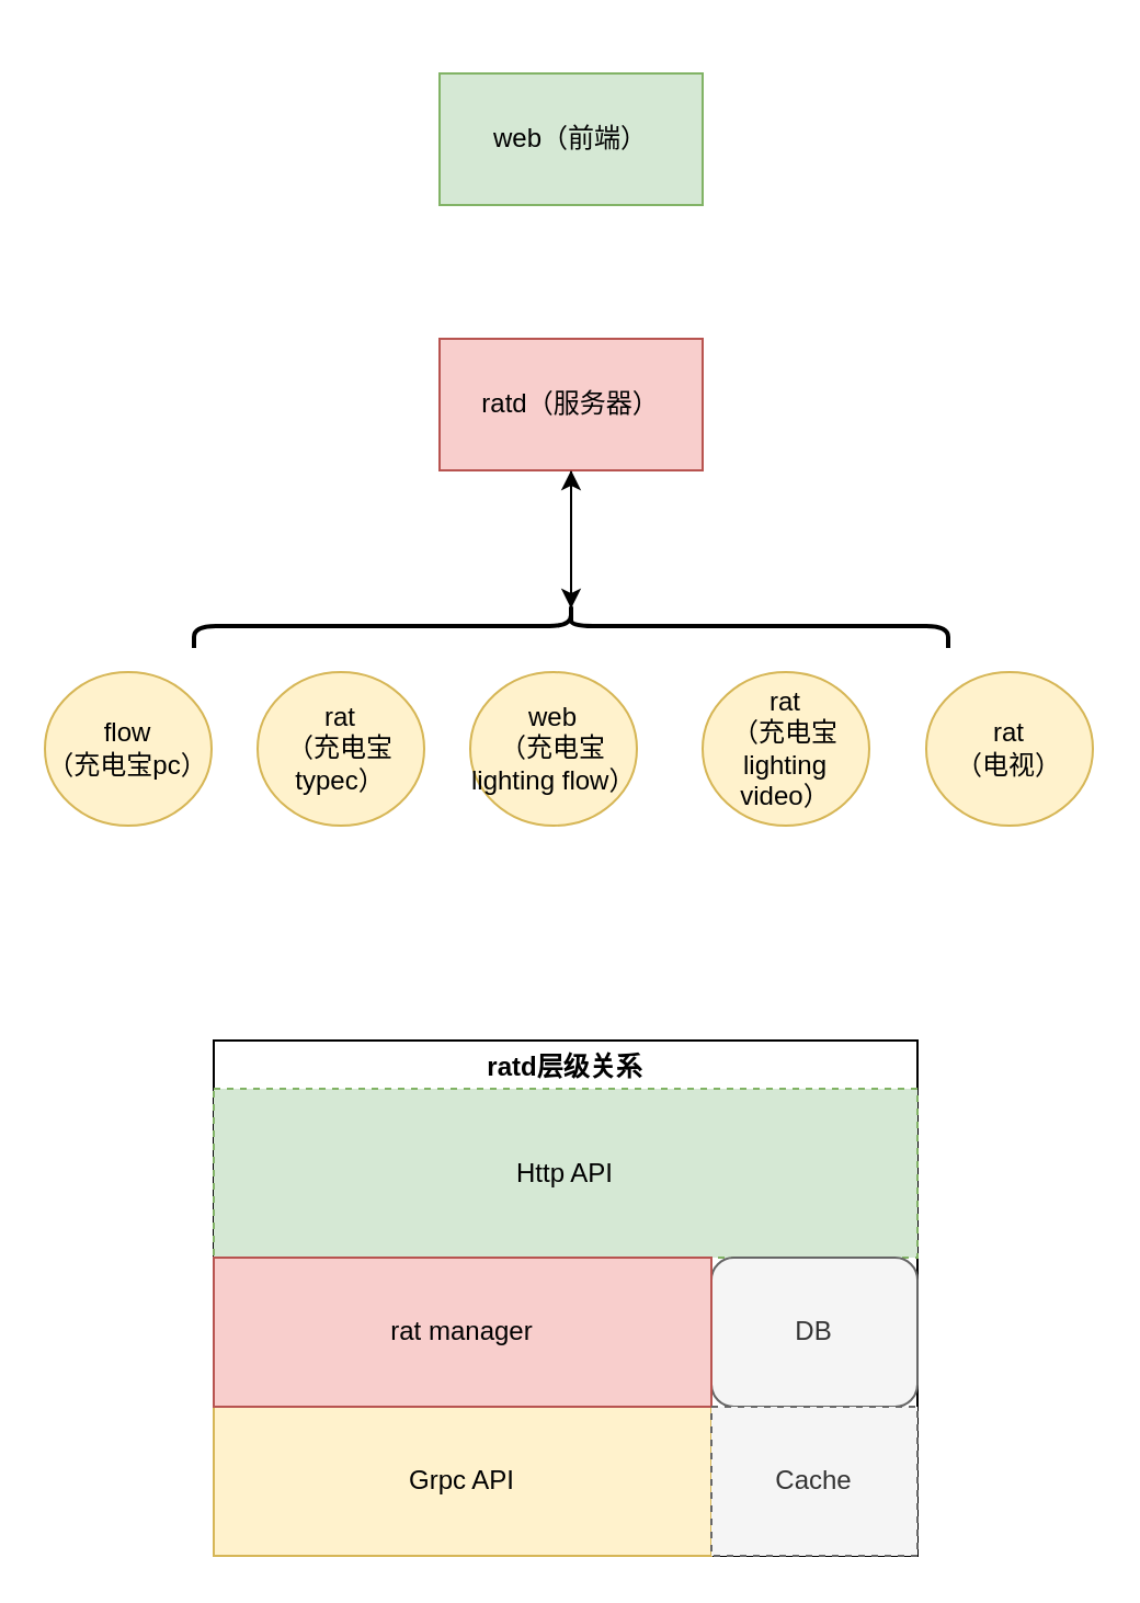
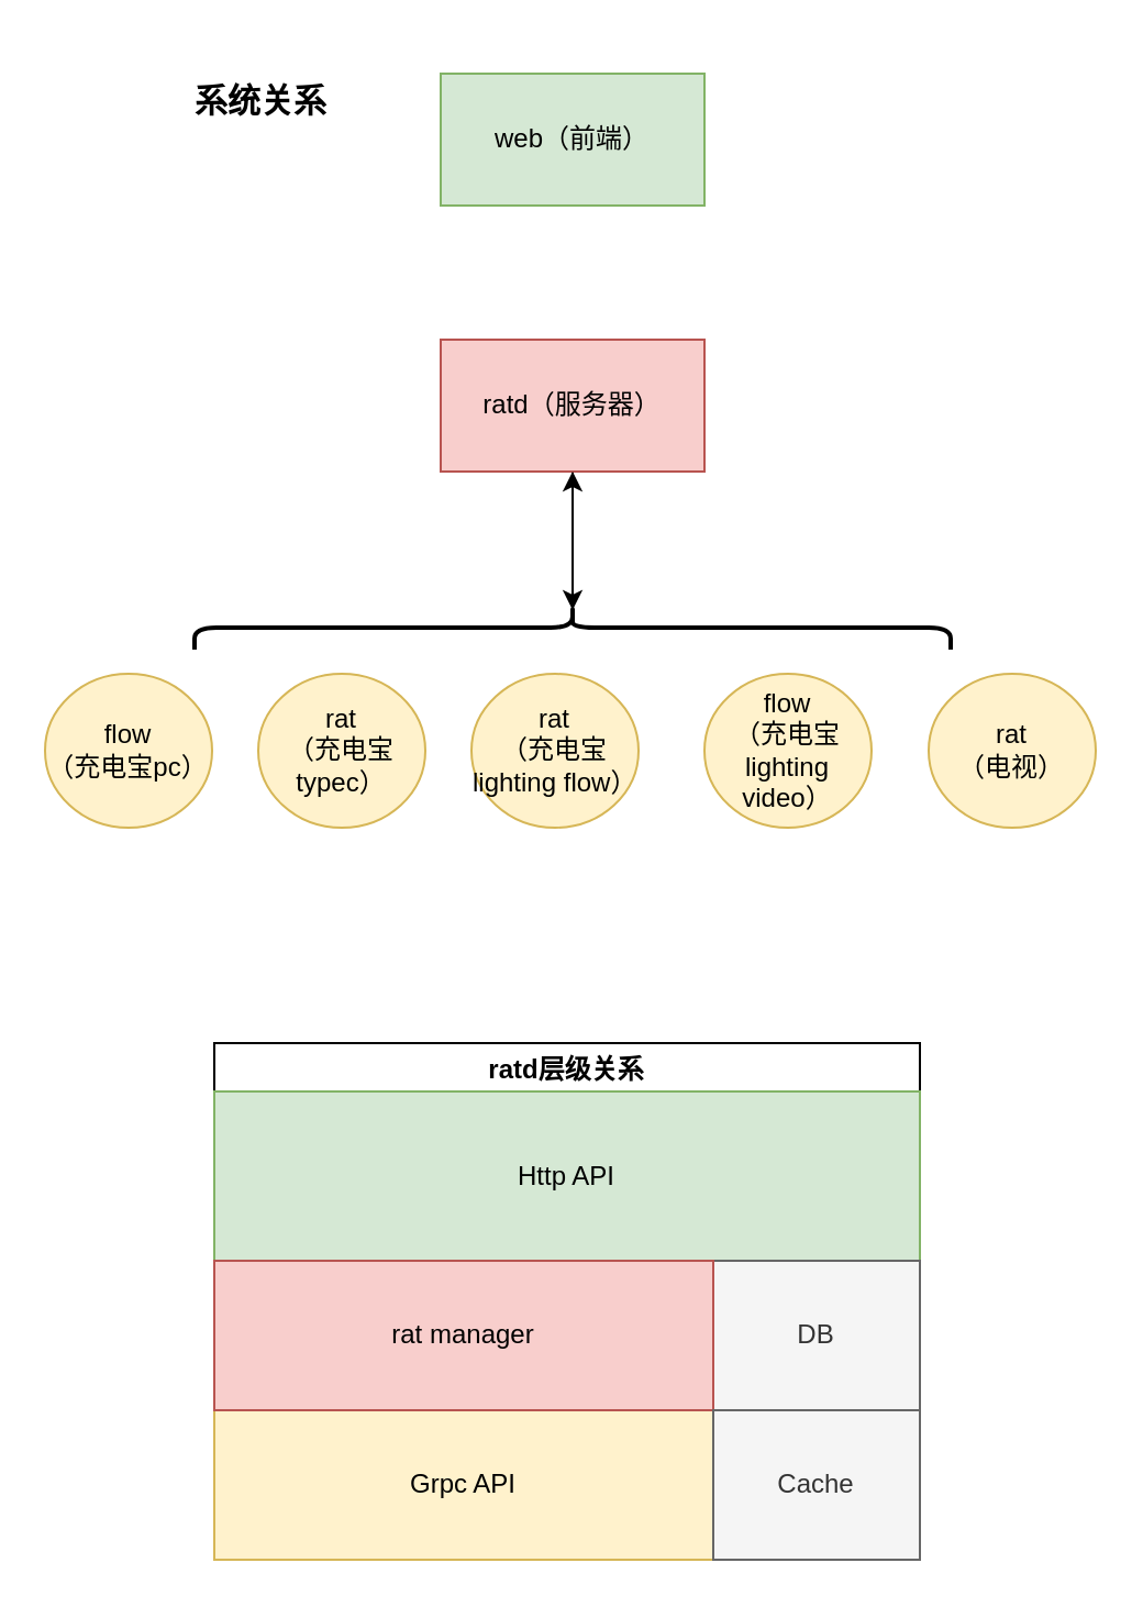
  <mxCell id="0" />
  <mxCell id="1" parent="0" />
  <mxCell id="2" value="web（前端）" style="rounded=0;whiteSpace=wrap;html=1;fillColor=#d5e8d4;strokeColor=#82b366;" parent="1" vertex="1"><mxGeometry x="200" y="33" width="120" height="60" as="geometry" /></mxCell>
  <mxCell id="3" style="edgeStyle=orthogonalEdgeStyle;rounded=0;orthogonalLoop=1;jettySize=auto;html=1;entryX=0.1;entryY=0.5;entryDx=0;entryDy=0;entryPerimeter=0;" parent="1" source="4" target="10" edge="1"><mxGeometry relative="1" as="geometry" /></mxCell>
  <mxCell id="4" value="ratd（服务器）" style="rounded=0;whiteSpace=wrap;html=1;fillColor=#f8cecc;strokeColor=#b85450;" parent="1" vertex="1"><mxGeometry x="200" y="154" width="120" height="60" as="geometry" /></mxCell>
  <mxCell id="5" value="flow&lt;br&gt;（充电宝pc）" style="ellipse;whiteSpace=wrap;html=1;fillColor=#fff2cc;strokeColor=#d6b656;" parent="1" vertex="1"><mxGeometry x="20" y="306" width="76" height="70" as="geometry" /></mxCell>
  <mxCell id="6" value="rat&lt;br&gt;（充电宝typec）" style="ellipse;whiteSpace=wrap;html=1;fillColor=#fff2cc;strokeColor=#d6b656;" parent="1" vertex="1"><mxGeometry x="117" y="306" width="76" height="70" as="geometry" /></mxCell>
- <mxCell id="7" value="&lt;div&gt;rat&lt;/div&gt;&lt;div&gt;（充电宝lighting video）&lt;/div&gt;" style="ellipse;whiteSpace=wrap;html=1;fillColor=#fff2cc;strokeColor=#d6b656;" parent="1" vertex="1"><mxGeometry x="320" y="306" width="76" height="70" as="geometry" /></mxCell>
+ <mxCell id="7" value="&lt;div&gt;flow&lt;/div&gt;&lt;div&gt;（充电宝lighting video）&lt;/div&gt;" style="ellipse;whiteSpace=wrap;html=1;fillColor=#fff2cc;strokeColor=#d6b656;" parent="1" vertex="1"><mxGeometry x="320" y="306" width="76" height="70" as="geometry" /></mxCell>
  <mxCell id="8" value="rat&lt;br&gt;（电视）" style="ellipse;whiteSpace=wrap;html=1;fillColor=#fff2cc;strokeColor=#d6b656;" parent="1" vertex="1"><mxGeometry x="422" y="306" width="76" height="70" as="geometry" /></mxCell>
  <mxCell id="9" style="edgeStyle=orthogonalEdgeStyle;rounded=0;orthogonalLoop=1;jettySize=auto;html=1;entryX=0.5;entryY=1;entryDx=0;entryDy=0;" parent="1" source="10" target="4" edge="1"><mxGeometry relative="1" as="geometry" /></mxCell>
  <mxCell id="10" value="" style="shape=curlyBracket;whiteSpace=wrap;html=1;rounded=1;flipH=1;direction=south;strokeWidth=2;" parent="1" vertex="1"><mxGeometry x="88" y="275" width="344" height="20" as="geometry" /></mxCell>
+ <mxCell id="11" value="&lt;b&gt;&lt;font style=&quot;font-size: 15px&quot;&gt;系统关系&lt;/font&gt;&lt;/b&gt;" style="text;html=1;strokeColor=none;fillColor=none;align=center;verticalAlign=middle;whiteSpace=wrap;rounded=0;" vertex="1" parent="1"><mxGeometry x="71" y="20" width="95" height="50" as="geometry" /></mxCell>
  <mxCell id="12" value="ratd层级关系" style="swimlane;" vertex="1" parent="1"><mxGeometry x="97" y="474" width="321" height="235" as="geometry" /></mxCell>
- <mxCell id="13" value="Http API" style="whiteSpace=wrap;html=1;fillColor=#d5e8d4;strokeColor=#82b366;dashed=1;" vertex="1" parent="12"><mxGeometry y="22" width="321" height="77" as="geometry" /></mxCell>
+ <mxCell id="13" value="Http API" style="whiteSpace=wrap;html=1;fillColor=#d5e8d4;strokeColor=#82b366;" vertex="1" parent="12"><mxGeometry y="22" width="321" height="77" as="geometry" /></mxCell>
  <mxCell id="14" value="Grpc API" style="whiteSpace=wrap;html=1;fillColor=#fff2cc;strokeColor=#d6b656;" vertex="1" parent="12"><mxGeometry y="167" width="227" height="68" as="geometry" /></mxCell>
- <mxCell id="15" value="DB" style="whiteSpace=wrap;html=1;fillColor=#f5f5f5;strokeColor=#666666;fontColor=#333333;rounded=1;" vertex="1" parent="12"><mxGeometry x="227" y="99" width="94" height="68" as="geometry" /></mxCell>
- <mxCell id="16" value="web&lt;br&gt;（充电宝lighting flow）" style="ellipse;whiteSpace=wrap;html=1;fillColor=#fff2cc;strokeColor=#d6b656;" vertex="1" parent="1"><mxGeometry x="214" y="306" width="76" height="70" as="geometry" /></mxCell>
+ <mxCell id="15" value="DB" style="whiteSpace=wrap;html=1;fillColor=#f5f5f5;strokeColor=#666666;fontColor=#333333;" vertex="1" parent="12"><mxGeometry x="227" y="99" width="94" height="68" as="geometry" /></mxCell>
+ <mxCell id="16" value="rat&lt;br&gt;（充电宝lighting flow）" style="ellipse;whiteSpace=wrap;html=1;fillColor=#fff2cc;strokeColor=#d6b656;" vertex="1" parent="1"><mxGeometry x="214" y="306" width="76" height="70" as="geometry" /></mxCell>
  <mxCell id="17" value="rat manager" style="whiteSpace=wrap;html=1;fillColor=#f8cecc;strokeColor=#b85450;" vertex="1" parent="1"><mxGeometry x="97" y="573" width="227" height="68" as="geometry" /></mxCell>
- <mxCell id="18" value="Cache" style="whiteSpace=wrap;html=1;fillColor=#f5f5f5;strokeColor=#666666;fontColor=#333333;dashed=1;" vertex="1" parent="1"><mxGeometry x="324" y="641" width="94" height="68" as="geometry" /></mxCell>
+ <mxCell id="18" value="Cache" style="whiteSpace=wrap;html=1;fillColor=#f5f5f5;strokeColor=#666666;fontColor=#333333;" vertex="1" parent="1"><mxGeometry x="324" y="641" width="94" height="68" as="geometry" /></mxCell>
